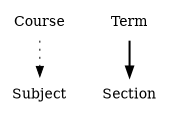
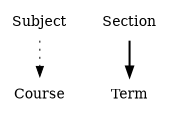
  digraph {
    node [shape=plaintext]
    Course
    Subject
    Section
    Term
-   Course -> Subject [style=dotted]
-   Term -> Section [style=bold]
+   Subject -> Course [style=dotted]
+   Section -> Term [style=bold]
  }
